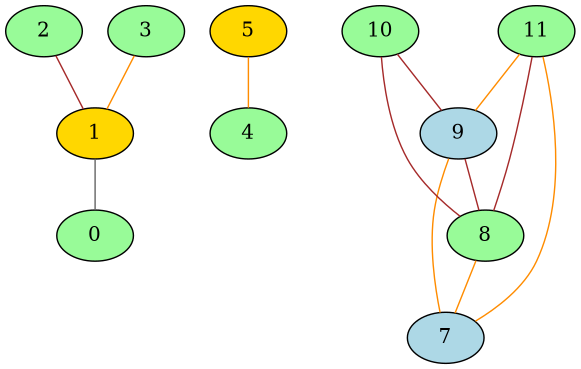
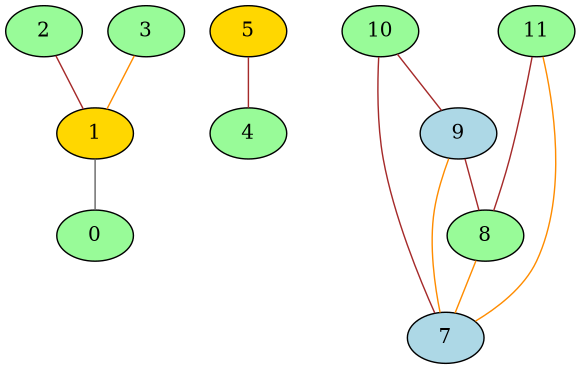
  graph {
    node [fillcolor=palegreen style=filled]
    edge [color=brown]
    1 [fillcolor=gold]
    0
    2
    3
    5 [fillcolor=gold]
    4
    7 [fillcolor=lightblue]
    8
    9 [fillcolor=lightblue]
    10
    11
    1 -- 0 [color=gray40]
    2 -- 1
    3 -- 1 [color=darkorange]
-   5 -- 4 [color=darkorange]
+   5 -- 4
    8 -- 7 [color=darkorange]
    9 -- 7 [color=darkorange]
    9 -- 8
-   10 -- 8
+   10 -- 7
    10 -- 9
    11 -- 7 [color=darkorange]
    11 -- 8
-   11 -- 9 [color=darkorange]
  }
